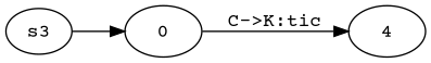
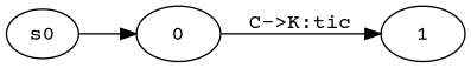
  digraph {
    fontname="Courier Prime"
    rankdir=LR
    node [fontname="Courier Prime"]
    edge [fontname="Courier Prime"]
-   s0 [height=0 width=0 label=s3]
+   s0 [height=0 width=0]
    0
-   1 [label=4]
+   1
    s0 -> 0
    0 -> 1 [label="C->K:tic"]
  }
